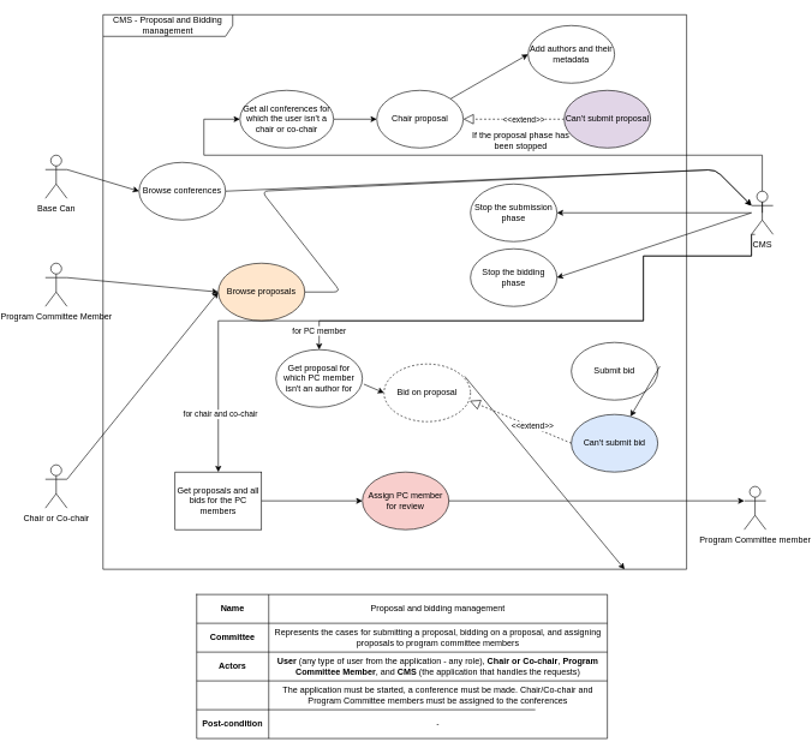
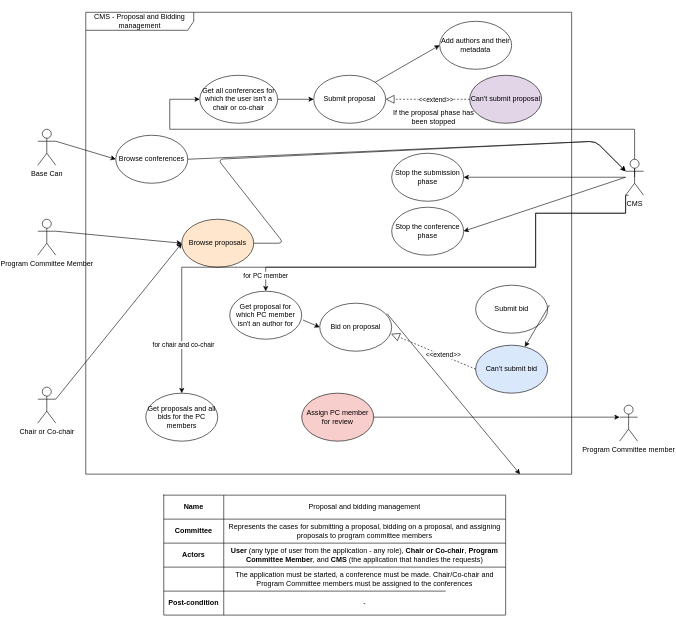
  <mxCell id="0" />
  <mxCell id="1" parent="0" />
  <mxCell id="2" value="&lt;div&gt;CMS - Proposal and Bidding management&lt;/div&gt;" style="shape=umlFrame;whiteSpace=wrap;html=1;width=180;height=30;" vertex="1" parent="1"><mxGeometry x="100" y="20" width="810" height="770" as="geometry" /></mxCell>
  <mxCell id="3" value="Base Can" style="shape=umlActor;verticalLabelPosition=bottom;verticalAlign=top;html=1;" vertex="1" parent="1"><mxGeometry x="20" y="215" width="30" height="60" as="geometry" /></mxCell>
  <mxCell id="4" value="Browse conferences" style="ellipse;whiteSpace=wrap;html=1;" vertex="1" parent="1"><mxGeometry x="150" y="225" width="120" height="80" as="geometry" /></mxCell>
- <mxCell id="5" value="Chair proposal" style="ellipse;whiteSpace=wrap;html=1;" vertex="1" parent="1"><mxGeometry x="480" y="125" width="120" height="80" as="geometry" /></mxCell>
+ <mxCell id="5" value="Submit proposal" style="ellipse;whiteSpace=wrap;html=1;" vertex="1" parent="1"><mxGeometry x="480" y="125" width="120" height="80" as="geometry" /></mxCell>
  <mxCell id="6" value="Add authors and their metadata" style="ellipse;whiteSpace=wrap;html=1;" vertex="1" parent="1"><mxGeometry x="690" y="35" width="120" height="80" as="geometry" /></mxCell>
  <mxCell id="7" value="" style="endArrow=block;dashed=1;endFill=0;endSize=12;html=1;entryX=1;entryY=0.5;entryDx=0;entryDy=0;" edge="1" parent="1" source="19" target="5"><mxGeometry width="160" relative="1" as="geometry"><mxPoint x="650" y="225" as="sourcePoint" /><mxPoint x="810" y="225" as="targetPoint" /></mxGeometry></mxCell>
  <mxCell id="8" value="&amp;lt;&amp;lt;extend&amp;gt;&amp;gt;" style="edgeLabel;html=1;align=center;verticalAlign=middle;resizable=0;points=[];" vertex="1" connectable="0" parent="7"><mxGeometry x="-0.275" y="1" relative="1" as="geometry"><mxPoint x="-6" y="-1" as="offset" /></mxGeometry></mxCell>
  <mxCell id="9" value="Program Committee Member" style="shape=umlActor;verticalLabelPosition=bottom;verticalAlign=top;html=1;" vertex="1" parent="1"><mxGeometry x="20" y="365" width="30" height="60" as="geometry" /></mxCell>
  <mxCell id="10" value="Browse proposals" style="ellipse;whiteSpace=wrap;html=1;fillColor=#ffe6cc;" vertex="1" parent="1"><mxGeometry x="260" y="365" width="120" height="80" as="geometry" /></mxCell>
  <mxCell id="11" style="edgeStyle=orthogonalEdgeStyle;rounded=0;orthogonalLoop=1;jettySize=auto;html=1;exitX=0.5;exitY=0.5;exitDx=0;exitDy=0;exitPerimeter=0;entryX=0;entryY=0.5;entryDx=0;entryDy=0;" edge="1" parent="1" source="14" target="16"><mxGeometry relative="1" as="geometry"><Array as="points"><mxPoint x="1015" y="215" /><mxPoint x="240" y="215" /><mxPoint x="240" y="165" /></Array></mxGeometry></mxCell>
  <mxCell id="12" style="edgeStyle=orthogonalEdgeStyle;rounded=0;orthogonalLoop=1;jettySize=auto;html=1;entryX=0.5;entryY=0;entryDx=0;entryDy=0;" edge="1" parent="1" target="17"><mxGeometry relative="1" as="geometry"><mxPoint x="1005" y="325" as="sourcePoint" /><Array as="points"><mxPoint x="1000" y="325" /><mxPoint x="1000" y="355" /><mxPoint x="850" y="355" /><mxPoint x="850" y="445" /><mxPoint x="400" y="445" /></Array></mxGeometry></mxCell>
  <mxCell id="13" value="for PC member" style="edgeLabel;html=1;align=center;verticalAlign=middle;resizable=0;points=[];" vertex="1" connectable="0" parent="12"><mxGeometry x="0.929" y="-1" relative="1" as="geometry"><mxPoint as="offset" /></mxGeometry></mxCell>
  <mxCell id="14" value="CMS" style="shape=umlActor;verticalLabelPosition=bottom;verticalAlign=top;html=1;outlineConnect=0;" vertex="1" parent="1"><mxGeometry x="1000" y="265" width="30" height="60" as="geometry" /></mxCell>
  <mxCell id="15" style="edgeStyle=orthogonalEdgeStyle;rounded=0;orthogonalLoop=1;jettySize=auto;html=1;" edge="1" parent="1" source="16" target="5"><mxGeometry relative="1" as="geometry" /></mxCell>
  <mxCell id="16" value="Get all conferences for which the user isn't a chair or co-chair" style="ellipse;whiteSpace=wrap;html=1;" vertex="1" parent="1"><mxGeometry x="290" y="125" width="130" height="80" as="geometry" /></mxCell>
  <mxCell id="17" value="Get proposal for which PC member isn't an author for" style="ellipse;whiteSpace=wrap;html=1;" vertex="1" parent="1"><mxGeometry x="340" y="485" width="120" height="80" as="geometry" /></mxCell>
- <mxCell id="18" value="Bid on proposal" style="ellipse;whiteSpace=wrap;html=1;dashed=1;" vertex="1" parent="1"><mxGeometry x="490" y="505" width="120" height="80" as="geometry" /></mxCell>
+ <mxCell id="18" value="Bid on proposal" style="ellipse;whiteSpace=wrap;html=1;" vertex="1" parent="1"><mxGeometry x="490" y="505" width="120" height="80" as="geometry" /></mxCell>
  <mxCell id="19" value="Can't submit proposal" style="ellipse;whiteSpace=wrap;html=1;fillColor=#e1d5e7;" vertex="1" parent="1"><mxGeometry x="740" y="125" width="120" height="80" as="geometry" /></mxCell>
  <mxCell id="20" value="" style="endArrow=classic;html=1;exitX=1;exitY=0;exitDx=0;exitDy=0;entryX=0;entryY=0.5;entryDx=0;entryDy=0;" edge="1" parent="1" source="5" target="6"><mxGeometry width="50" height="50" relative="1" as="geometry"><mxPoint x="590" y="125" as="sourcePoint" /><mxPoint x="640" y="75" as="targetPoint" /></mxGeometry></mxCell>
  <mxCell id="21" value="If the proposal phase has been stopped" style="text;html=1;strokeColor=none;fillColor=none;align=center;verticalAlign=middle;whiteSpace=wrap;rounded=0;" vertex="1" parent="1"><mxGeometry x="610" y="185" width="140" height="20" as="geometry" /></mxCell>
  <mxCell id="22" value="" style="endArrow=classic;html=1;exitX=1;exitY=0.333;exitDx=0;exitDy=0;exitPerimeter=0;entryX=0;entryY=0.5;entryDx=0;entryDy=0;" edge="1" parent="1" source="3" target="4"><mxGeometry width="50" height="50" relative="1" as="geometry"><mxPoint x="80" y="265" as="sourcePoint" /><mxPoint x="130" y="215" as="targetPoint" /></mxGeometry></mxCell>
  <mxCell id="23" value="" style="endArrow=classic;html=1;exitX=1;exitY=0.333;exitDx=0;exitDy=0;exitPerimeter=0;entryX=0;entryY=0.5;entryDx=0;entryDy=0;" edge="1" parent="1" source="9" target="10"><mxGeometry width="50" height="50" relative="1" as="geometry"><mxPoint x="100" y="355" as="sourcePoint" /><mxPoint x="150" y="305" as="targetPoint" /></mxGeometry></mxCell>
  <mxCell id="24" value="" style="endArrow=classic;html=1;exitX=1;exitY=0.5;exitDx=0;exitDy=0;entryX=0;entryY=0.333;entryDx=0;entryDy=0;entryPerimeter=0;" edge="1" parent="1" source="4" target="14"><mxGeometry width="50" height="50" relative="1" as="geometry"><mxPoint x="430" y="295" as="sourcePoint" /><mxPoint x="480" y="245" as="targetPoint" /><Array as="points"><mxPoint x="950" y="235" /></Array></mxGeometry></mxCell>
  <mxCell id="25" value="" style="endArrow=classic;html=1;exitX=1;exitY=0.5;exitDx=0;exitDy=0;entryX=0;entryY=0.333;entryDx=0;entryDy=0;entryPerimeter=0;" edge="1" parent="1" source="10" target="14"><mxGeometry width="50" height="50" relative="1" as="geometry"><mxPoint x="550" y="385" as="sourcePoint" /><mxPoint x="1000" y="325" as="targetPoint" /><Array as="points"><mxPoint x="430" y="405" /><mxPoint x="320" y="265" /><mxPoint x="950" y="235" /></Array></mxGeometry></mxCell>
  <mxCell id="26" value="" style="endArrow=classic;html=1;exitX=1.017;exitY=0.6;exitDx=0;exitDy=0;exitPerimeter=0;entryX=0;entryY=0.5;entryDx=0;entryDy=0;" edge="1" parent="1" source="17" target="18"><mxGeometry width="50" height="50" relative="1" as="geometry"><mxPoint x="330" y="605" as="sourcePoint" /><mxPoint x="380" y="555" as="targetPoint" /></mxGeometry></mxCell>
  <mxCell id="27" value="Submit bid" style="ellipse;whiteSpace=wrap;html=1;" vertex="1" parent="1"><mxGeometry x="750" y="475" width="120" height="80" as="geometry" /></mxCell>
  <mxCell id="28" value="Can't submit bid" style="ellipse;whiteSpace=wrap;html=1;fillColor=#dae8fc;" vertex="1" parent="1"><mxGeometry x="750" y="575" width="120" height="80" as="geometry" /></mxCell>
  <mxCell id="29" value="" style="endArrow=block;dashed=1;endFill=0;endSize=12;html=1;exitX=0;exitY=0.5;exitDx=0;exitDy=0;entryX=0.992;entryY=0.638;entryDx=0;entryDy=0;entryPerimeter=0;" edge="1" parent="1" source="28" target="18"><mxGeometry width="160" relative="1" as="geometry"><mxPoint x="480" y="635" as="sourcePoint" /><mxPoint x="640" y="635" as="targetPoint" /></mxGeometry></mxCell>
  <mxCell id="30" value="&amp;lt;&amp;lt;extend&amp;gt;&amp;gt;" style="edgeLabel;html=1;align=center;verticalAlign=middle;resizable=0;points=[];" vertex="1" connectable="0" parent="29"><mxGeometry x="-0.223" y="-1" relative="1" as="geometry"><mxPoint as="offset" /></mxGeometry></mxCell>
  <mxCell id="31" value="" style="endArrow=classic;html=1;exitX=0.933;exitY=0.213;exitDx=0;exitDy=0;exitPerimeter=0;" edge="1" parent="1" source="18" target="2"><mxGeometry width="50" height="50" relative="1" as="geometry"><mxPoint x="510" y="525" as="sourcePoint" /><mxPoint x="560" y="475" as="targetPoint" /></mxGeometry></mxCell>
  <mxCell id="32" value="" style="endArrow=classic;html=1;exitX=1.025;exitY=0.413;exitDx=0;exitDy=0;exitPerimeter=0;" edge="1" parent="1" source="27" target="28"><mxGeometry width="50" height="50" relative="1" as="geometry"><mxPoint x="800" y="515" as="sourcePoint" /><mxPoint x="990" y="325" as="targetPoint" /></mxGeometry></mxCell>
  <mxCell id="33" value="Chair or Co-chair" style="shape=umlActor;verticalLabelPosition=bottom;verticalAlign=top;html=1;outlineConnect=0;" vertex="1" parent="1"><mxGeometry x="20" y="645" width="30" height="60" as="geometry" /></mxCell>
  <mxCell id="34" style="edgeStyle=orthogonalEdgeStyle;rounded=0;orthogonalLoop=1;jettySize=auto;html=1;entryX=0.5;entryY=0;entryDx=0;entryDy=0;exitX=0;exitY=1;exitDx=0;exitDy=0;exitPerimeter=0;" edge="1" parent="1" source="14" target="37"><mxGeometry relative="1" as="geometry"><Array as="points"><mxPoint x="1000" y="355" /><mxPoint x="850" y="355" /><mxPoint x="850" y="445" /><mxPoint x="260" y="445" /></Array></mxGeometry></mxCell>
  <mxCell id="35" value="for chair and co-chair" style="edgeLabel;html=1;align=center;verticalAlign=middle;resizable=0;points=[];" vertex="1" connectable="0" parent="34"><mxGeometry x="0.849" y="2" relative="1" as="geometry"><mxPoint as="offset" /></mxGeometry></mxCell>
  <mxCell id="36" value="" style="endArrow=classic;html=1;exitX=1;exitY=0.333;exitDx=0;exitDy=0;exitPerimeter=0;entryX=0;entryY=0.5;entryDx=0;entryDy=0;" edge="1" parent="1" source="33" target="10"><mxGeometry width="50" height="50" relative="1" as="geometry"><mxPoint x="120" y="645" as="sourcePoint" /><mxPoint x="170" y="595" as="targetPoint" /></mxGeometry></mxCell>
- <mxCell id="37" value="Get proposals and all bids for the PC members" style="whiteSpace=wrap;html=1;rounded=0;" vertex="1" parent="1"><mxGeometry x="200" y="655" width="120" height="80" as="geometry" /></mxCell>
+ <mxCell id="37" value="Get proposals and all bids for the PC members" style="ellipse;whiteSpace=wrap;html=1;" vertex="1" parent="1"><mxGeometry x="200" y="655" width="120" height="80" as="geometry" /></mxCell>
  <mxCell id="38" value="Program Committee member" style="shape=umlActor;verticalLabelPosition=bottom;verticalAlign=top;html=1;outlineConnect=0;" vertex="1" parent="1"><mxGeometry x="990" y="675" width="30" height="60" as="geometry" /></mxCell>
  <mxCell id="39" value="Assign PC member for review" style="ellipse;whiteSpace=wrap;html=1;fillColor=#f8cecc;" vertex="1" parent="1"><mxGeometry x="460" y="655" width="120" height="80" as="geometry" /></mxCell>
- <mxCell id="40" value="" style="endArrow=classic;html=1;exitX=1;exitY=0.5;exitDx=0;exitDy=0;entryX=0;entryY=0.5;entryDx=0;entryDy=0;" edge="1" parent="1" source="37" target="39"><mxGeometry width="50" height="50" relative="1" as="geometry"><mxPoint x="340" y="695" as="sourcePoint" /><mxPoint x="390" y="645" as="targetPoint" /></mxGeometry></mxCell>
  <mxCell id="41" value="" style="endArrow=classic;html=1;exitX=1;exitY=0.5;exitDx=0;exitDy=0;entryX=0;entryY=0.333;entryDx=0;entryDy=0;entryPerimeter=0;" edge="1" parent="1" source="39" target="38"><mxGeometry width="50" height="50" relative="1" as="geometry"><mxPoint x="630" y="735" as="sourcePoint" /><mxPoint x="680" y="685" as="targetPoint" /></mxGeometry></mxCell>
- <mxCell id="42" value="Stop the bidding phase" style="ellipse;whiteSpace=wrap;html=1;" vertex="1" parent="1"><mxGeometry x="610" y="345" width="120" height="80" as="geometry" /></mxCell>
+ <mxCell id="42" value="Stop the conference phase" style="ellipse;whiteSpace=wrap;html=1;" vertex="1" parent="1"><mxGeometry x="610" y="345" width="120" height="80" as="geometry" /></mxCell>
  <mxCell id="43" value="Stop the submission phase" style="ellipse;whiteSpace=wrap;html=1;" vertex="1" parent="1"><mxGeometry x="610" y="255" width="120" height="80" as="geometry" /></mxCell>
  <mxCell id="44" value="" style="endArrow=classic;html=1;entryX=1;entryY=0.5;entryDx=0;entryDy=0;" edge="1" parent="1" source="14" target="43"><mxGeometry width="50" height="50" relative="1" as="geometry"><mxPoint x="840" y="325" as="sourcePoint" /><mxPoint x="890" y="275" as="targetPoint" /></mxGeometry></mxCell>
  <mxCell id="45" value="" style="endArrow=classic;html=1;entryX=1;entryY=0.5;entryDx=0;entryDy=0;" edge="1" parent="1" target="42"><mxGeometry width="50" height="50" relative="1" as="geometry"><mxPoint x="1000" y="295" as="sourcePoint" /><mxPoint x="840" y="335" as="targetPoint" /></mxGeometry></mxCell>
  <mxCell id="46" value="" style="shape=table;html=1;whiteSpace=wrap;startSize=0;container=1;collapsible=0;childLayout=tableLayout;" vertex="1" parent="1"><mxGeometry x="230" y="825" width="570" height="200" as="geometry" /></mxCell>
  <mxCell id="47" value="" style="shape=partialRectangle;html=1;whiteSpace=wrap;collapsible=0;dropTarget=0;pointerEvents=0;fillColor=none;top=0;left=0;bottom=0;right=0;points=[[0,0.5],[1,0.5]];portConstraint=eastwest;" vertex="1" parent="46"><mxGeometry width="570" height="40" as="geometry" /></mxCell>
  <mxCell id="48" value="&lt;b&gt;Name&lt;/b&gt;" style="shape=partialRectangle;html=1;whiteSpace=wrap;connectable=0;overflow=hidden;fillColor=none;top=0;left=0;bottom=0;right=0;" vertex="1" parent="47"><mxGeometry width="100" height="40" as="geometry" /></mxCell>
  <mxCell id="49" value="Proposal and bidding management" style="shape=partialRectangle;html=1;whiteSpace=wrap;connectable=0;overflow=hidden;fillColor=none;top=0;left=0;bottom=0;right=0;" vertex="1" parent="47"><mxGeometry x="100" width="470" height="40" as="geometry" /></mxCell>
  <mxCell id="50" value="" style="shape=partialRectangle;html=1;whiteSpace=wrap;collapsible=0;dropTarget=0;pointerEvents=0;fillColor=none;top=0;left=0;bottom=0;right=0;points=[[0,0.5],[1,0.5]];portConstraint=eastwest;" vertex="1" parent="46"><mxGeometry y="40" width="570" height="40" as="geometry" /></mxCell>
  <mxCell id="51" value="&lt;b&gt;Committee&lt;/b&gt;" style="shape=partialRectangle;html=1;whiteSpace=wrap;connectable=0;overflow=hidden;fillColor=none;top=0;left=0;bottom=0;right=0;" vertex="1" parent="50"><mxGeometry width="100" height="40" as="geometry" /></mxCell>
  <mxCell id="52" value="Represents the cases for submitting a proposal, bidding on a proposal, and assigning proposals to program committee members" style="shape=partialRectangle;html=1;whiteSpace=wrap;connectable=0;overflow=hidden;fillColor=none;top=0;left=0;bottom=0;right=0;" vertex="1" parent="50"><mxGeometry x="100" width="470" height="40" as="geometry" /></mxCell>
  <mxCell id="53" value="" style="shape=partialRectangle;html=1;whiteSpace=wrap;collapsible=0;dropTarget=0;pointerEvents=0;fillColor=none;top=0;left=0;bottom=0;right=0;points=[[0,0.5],[1,0.5]];portConstraint=eastwest;" vertex="1" parent="46"><mxGeometry y="80" width="570" height="40" as="geometry" /></mxCell>
  <mxCell id="54" value="&lt;b&gt;Actors&lt;/b&gt;" style="shape=partialRectangle;html=1;whiteSpace=wrap;connectable=0;overflow=hidden;fillColor=none;top=0;left=0;bottom=0;right=0;" vertex="1" parent="53"><mxGeometry width="100" height="40" as="geometry" /></mxCell>
  <mxCell id="55" value="&lt;b&gt;User&lt;/b&gt; (any type of user from the application - any role), &lt;b&gt;Chair or Co-chair&lt;/b&gt;, &lt;b&gt;Program&lt;/b&gt; &lt;b&gt;Committee Member&lt;/b&gt;, and &lt;b&gt;CMS&lt;/b&gt; (the application that handles the requests)" style="shape=partialRectangle;html=1;whiteSpace=wrap;connectable=0;overflow=hidden;fillColor=none;top=0;left=0;bottom=0;right=0;" vertex="1" parent="53"><mxGeometry x="100" width="470" height="40" as="geometry" /></mxCell>
  <mxCell id="56" value="" style="shape=partialRectangle;html=1;whiteSpace=wrap;collapsible=0;dropTarget=0;pointerEvents=0;fillColor=none;top=0;left=0;bottom=0;right=0;points=[[0,0.5],[1,0.5]];portConstraint=eastwest;" vertex="1" parent="46"><mxGeometry y="120" width="570" height="40" as="geometry" /></mxCell>
  <mxCell id="57" value="The application must be started, a conference must be made. Chair/Co-chair and Program Committee members must be assigned to the conferences" style="shape=partialRectangle;html=1;whiteSpace=wrap;connectable=0;overflow=hidden;fillColor=none;top=0;left=0;bottom=0;right=0;" vertex="1" parent="56"><mxGeometry x="100" width="470" height="40" as="geometry" /></mxCell>
  <mxCell id="58" value="" style="shape=partialRectangle;html=1;whiteSpace=wrap;collapsible=0;dropTarget=0;pointerEvents=0;fillColor=none;top=0;left=0;bottom=0;right=0;points=[[0,0.5],[1,0.5]];portConstraint=eastwest;" vertex="1" parent="46"><mxGeometry y="160" width="570" height="40" as="geometry" /></mxCell>
  <mxCell id="59" value="&lt;b&gt;Post-condition&lt;/b&gt;" style="shape=partialRectangle;html=1;whiteSpace=wrap;connectable=0;overflow=hidden;fillColor=none;top=0;left=0;bottom=0;right=0;" vertex="1" parent="58"><mxGeometry width="100" height="40" as="geometry" /></mxCell>
  <mxCell id="60" value="-" style="shape=partialRectangle;html=1;whiteSpace=wrap;connectable=0;overflow=hidden;fillColor=none;top=0;left=0;bottom=0;right=0;" vertex="1" parent="58"><mxGeometry x="100" width="470" height="40" as="geometry" /></mxCell>
